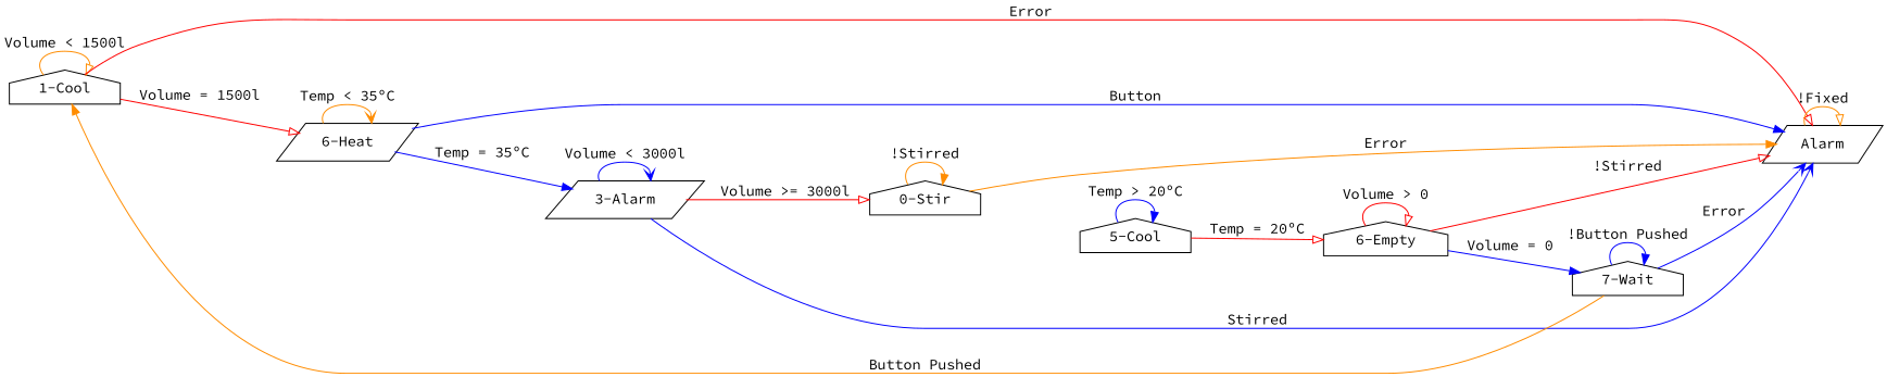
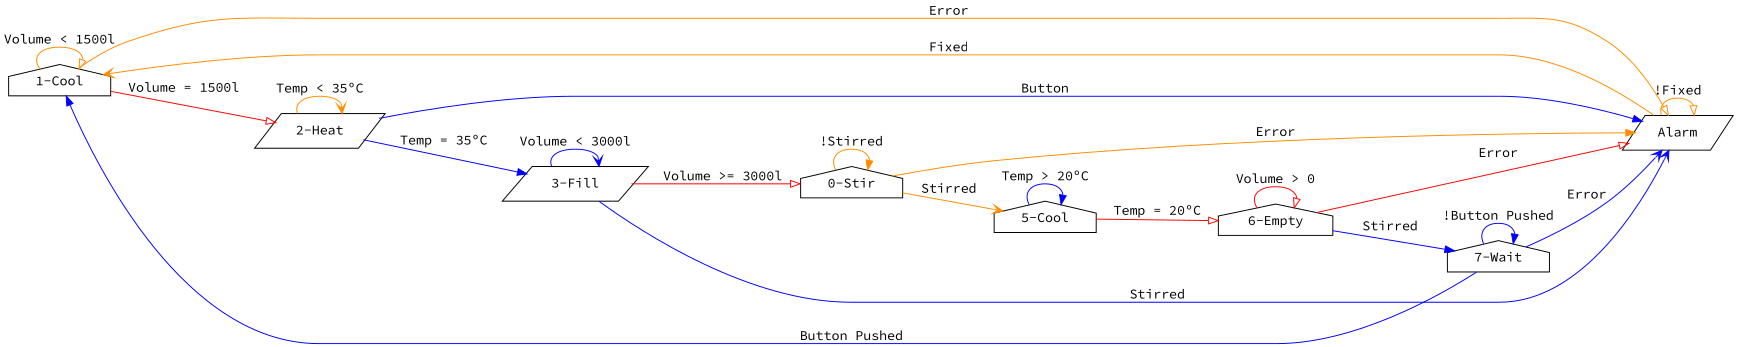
  digraph {
    fontname="Source Code Pro"
    rankdir=LR
    node [fontname="Source Code Pro" shape=house]
    edge [arrowhead=onormal color=blue fontname="Source Code Pro"]
    n1 [label="1-Cool"]
    n2 [label=Alarm shape=parallelogram]
-   n3 [label="6-Heat" shape=parallelogram]
-   n4 [label="3-Alarm" shape=parallelogram]
+   n3 [label="2-Heat" shape=parallelogram]
+   n4 [label="3-Fill" shape=parallelogram]
    n5 [label="7-Wait"]
    n6 [label="0-Stir"]
    n7 [label="5-Cool"]
    n8 [label="6-Empty"]
    n1 -> n1 [color=darkorange label="Volume < 1500l"]
-   n1 -> n2 [color=red label=Error]
+   n1 -> n2 [color=darkorange label=Error]
    n1 -> n3 [color=red label="Volume = 1500l"]
+   n2 -> n1 [arrowhead=vee color=darkorange label=Fixed]
    n2 -> n2 [color=darkorange label="!Fixed"]
    n3 -> n2 [arrowhead=normal label=Button]
    n3 -> n3 [arrowhead=vee color=darkorange label="Temp < 35ºC"]
    n3 -> n4 [arrowhead=normal label="Temp = 35ºC"]
    n4 -> n2 [arrowhead=vee label=Stirred]
    n4 -> n4 [arrowhead=vee label="Volume < 3000l"]
    n4 -> n6 [color=red label="Volume >= 3000l"]
-   n5 -> n1 [arrowhead=normal color=darkorange label="Button Pushed"]
+   n5 -> n1 [arrowhead=normal label="Button Pushed"]
    n5 -> n2 [arrowhead=vee label=Error]
    n5 -> n5 [arrowhead=normal label="!Button Pushed"]
    n6 -> n2 [arrowhead=normal color=darkorange label=Error]
    n6 -> n6 [arrowhead=normal color=darkorange label="!Stirred"]
+   n6 -> n7 [arrowhead=vee color=darkorange label=Stirred]
    n7 -> n7 [arrowhead=normal label="Temp > 20ºC"]
    n7 -> n8 [color=red label="Temp = 20ºC"]
-   n8 -> n2 [color=red label="!Stirred"]
-   n8 -> n5 [arrowhead=normal label="Volume = 0"]
+   n8 -> n2 [color=red label=Error]
+   n8 -> n5 [arrowhead=normal label=Stirred]
    n8 -> n8 [color=red label="Volume > 0"]
  }
